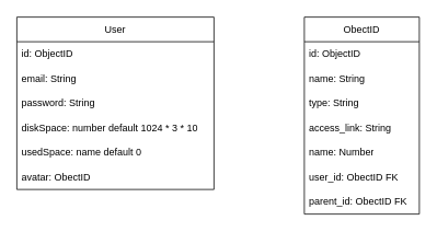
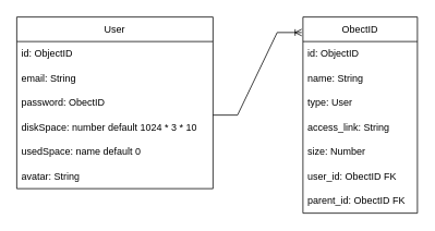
  <mxCell id="0" />
  <mxCell id="1" parent="0" />
  <mxCell id="2" value="User" style="swimlane;fontStyle=0;childLayout=stackLayout;horizontal=1;startSize=30;horizontalStack=0;resizeParent=1;resizeParentMax=0;resizeLast=0;collapsible=1;marginBottom=0;whiteSpace=wrap;html=1;" vertex="1" parent="1"><mxGeometry x="20" y="20" width="240" height="210" as="geometry" /></mxCell>
  <mxCell id="3" value="id: ObjectID" style="text;strokeColor=none;fillColor=none;align=left;verticalAlign=middle;spacingLeft=4;spacingRight=4;overflow=hidden;points=[[0,0.5],[1,0.5]];portConstraint=eastwest;rotatable=0;whiteSpace=wrap;html=1;" vertex="1" parent="2"><mxGeometry y="30" width="240" height="30" as="geometry" /></mxCell>
  <mxCell id="4" value="email: String" style="text;strokeColor=none;fillColor=none;align=left;verticalAlign=middle;spacingLeft=4;spacingRight=4;overflow=hidden;points=[[0,0.5],[1,0.5]];portConstraint=eastwest;rotatable=0;whiteSpace=wrap;html=1;" vertex="1" parent="2"><mxGeometry y="60" width="240" height="30" as="geometry" /></mxCell>
- <mxCell id="5" value="password: String" style="text;strokeColor=none;fillColor=none;align=left;verticalAlign=middle;spacingLeft=4;spacingRight=4;overflow=hidden;points=[[0,0.5],[1,0.5]];portConstraint=eastwest;rotatable=0;whiteSpace=wrap;html=1;" vertex="1" parent="2"><mxGeometry y="90" width="240" height="30" as="geometry" /></mxCell>
+ <mxCell id="5" value="password: ObectID" style="text;strokeColor=none;fillColor=none;align=left;verticalAlign=middle;spacingLeft=4;spacingRight=4;overflow=hidden;points=[[0,0.5],[1,0.5]];portConstraint=eastwest;rotatable=0;whiteSpace=wrap;html=1;" vertex="1" parent="2"><mxGeometry y="90" width="240" height="30" as="geometry" /></mxCell>
  <mxCell id="6" value="diskSpace: number default 1024 * 3 * 10" style="text;strokeColor=none;fillColor=none;align=left;verticalAlign=middle;spacingLeft=4;spacingRight=4;overflow=hidden;points=[[0,0.5],[1,0.5]];portConstraint=eastwest;rotatable=0;whiteSpace=wrap;html=1;" vertex="1" parent="2"><mxGeometry y="120" width="240" height="30" as="geometry" /></mxCell>
  <mxCell id="7" value="usedSpace: name default 0" style="text;strokeColor=none;fillColor=none;align=left;verticalAlign=middle;spacingLeft=4;spacingRight=4;overflow=hidden;points=[[0,0.5],[1,0.5]];portConstraint=eastwest;rotatable=0;whiteSpace=wrap;html=1;" vertex="1" parent="2"><mxGeometry y="150" width="240" height="30" as="geometry" /></mxCell>
- <mxCell id="8" value="avatar: ObectID" style="text;strokeColor=none;fillColor=none;align=left;verticalAlign=middle;spacingLeft=4;spacingRight=4;overflow=hidden;points=[[0,0.5],[1,0.5]];portConstraint=eastwest;rotatable=0;whiteSpace=wrap;html=1;" vertex="1" parent="2"><mxGeometry y="180" width="240" height="30" as="geometry" /></mxCell>
+ <mxCell id="8" value="avatar: String" style="text;strokeColor=none;fillColor=none;align=left;verticalAlign=middle;spacingLeft=4;spacingRight=4;overflow=hidden;points=[[0,0.5],[1,0.5]];portConstraint=eastwest;rotatable=0;whiteSpace=wrap;html=1;" vertex="1" parent="2"><mxGeometry y="180" width="240" height="30" as="geometry" /></mxCell>
  <mxCell id="9" value="ObectID" style="swimlane;fontStyle=0;childLayout=stackLayout;horizontal=1;startSize=30;horizontalStack=0;resizeParent=1;resizeParentMax=0;resizeLast=0;collapsible=1;marginBottom=0;whiteSpace=wrap;html=1;" vertex="1" parent="1"><mxGeometry x="370" y="20" width="140" height="240" as="geometry" /></mxCell>
  <mxCell id="10" value="id: ObjectID" style="text;strokeColor=none;fillColor=none;align=left;verticalAlign=middle;spacingLeft=4;spacingRight=4;overflow=hidden;points=[[0,0.5],[1,0.5]];portConstraint=eastwest;rotatable=0;whiteSpace=wrap;html=1;" vertex="1" parent="9"><mxGeometry y="30" width="140" height="30" as="geometry" /></mxCell>
  <mxCell id="11" value="name: String" style="text;strokeColor=none;fillColor=none;align=left;verticalAlign=middle;spacingLeft=4;spacingRight=4;overflow=hidden;points=[[0,0.5],[1,0.5]];portConstraint=eastwest;rotatable=0;whiteSpace=wrap;html=1;" vertex="1" parent="9"><mxGeometry y="60" width="140" height="30" as="geometry" /></mxCell>
- <mxCell id="12" value="type: String" style="text;strokeColor=none;fillColor=none;align=left;verticalAlign=middle;spacingLeft=4;spacingRight=4;overflow=hidden;points=[[0,0.5],[1,0.5]];portConstraint=eastwest;rotatable=0;whiteSpace=wrap;html=1;" vertex="1" parent="9"><mxGeometry y="90" width="140" height="30" as="geometry" /></mxCell>
+ <mxCell id="12" value="type: User" style="text;strokeColor=none;fillColor=none;align=left;verticalAlign=middle;spacingLeft=4;spacingRight=4;overflow=hidden;points=[[0,0.5],[1,0.5]];portConstraint=eastwest;rotatable=0;whiteSpace=wrap;html=1;" vertex="1" parent="9"><mxGeometry y="90" width="140" height="30" as="geometry" /></mxCell>
  <mxCell id="13" value="access_link: String" style="text;strokeColor=none;fillColor=none;align=left;verticalAlign=middle;spacingLeft=4;spacingRight=4;overflow=hidden;points=[[0,0.5],[1,0.5]];portConstraint=eastwest;rotatable=0;whiteSpace=wrap;html=1;" vertex="1" parent="9"><mxGeometry y="120" width="140" height="30" as="geometry" /></mxCell>
- <mxCell id="14" value="name: Number" style="text;strokeColor=none;fillColor=none;align=left;verticalAlign=middle;spacingLeft=4;spacingRight=4;overflow=hidden;points=[[0,0.5],[1,0.5]];portConstraint=eastwest;rotatable=0;whiteSpace=wrap;html=1;" vertex="1" parent="9"><mxGeometry y="150" width="140" height="30" as="geometry" /></mxCell>
+ <mxCell id="14" value="size: Number" style="text;strokeColor=none;fillColor=none;align=left;verticalAlign=middle;spacingLeft=4;spacingRight=4;overflow=hidden;points=[[0,0.5],[1,0.5]];portConstraint=eastwest;rotatable=0;whiteSpace=wrap;html=1;" vertex="1" parent="9"><mxGeometry y="150" width="140" height="30" as="geometry" /></mxCell>
  <mxCell id="15" value="user_id: ObectID FK&amp;nbsp;" style="text;strokeColor=none;fillColor=none;align=left;verticalAlign=middle;spacingLeft=4;spacingRight=4;overflow=hidden;points=[[0,0.5],[1,0.5]];portConstraint=eastwest;rotatable=0;whiteSpace=wrap;html=1;" vertex="1" parent="9"><mxGeometry y="180" width="140" height="30" as="geometry" /></mxCell>
  <mxCell id="16" value="parent_id: ObectID FK&amp;nbsp;" style="text;strokeColor=none;fillColor=none;align=left;verticalAlign=middle;spacingLeft=4;spacingRight=4;overflow=hidden;points=[[0,0.5],[1,0.5]];portConstraint=eastwest;rotatable=0;whiteSpace=wrap;html=1;" vertex="1" parent="9"><mxGeometry y="210" width="140" height="30" as="geometry" /></mxCell>
+ <mxCell id="17" value="" style="edgeStyle=entityRelationEdgeStyle;fontSize=12;html=1;endArrow=ERoneToMany;rounded=0;entryX=-0.011;entryY=0.079;entryDx=0;entryDy=0;entryPerimeter=0;exitX=1;exitY=0;exitDx=0;exitDy=0;exitPerimeter=0;" edge="1" parent="1" source="6" target="9"><mxGeometry width="100" height="100" relative="1" as="geometry"><mxPoint x="260" y="140" as="sourcePoint" /><mxPoint x="360" y="40" as="targetPoint" /></mxGeometry></mxCell>
